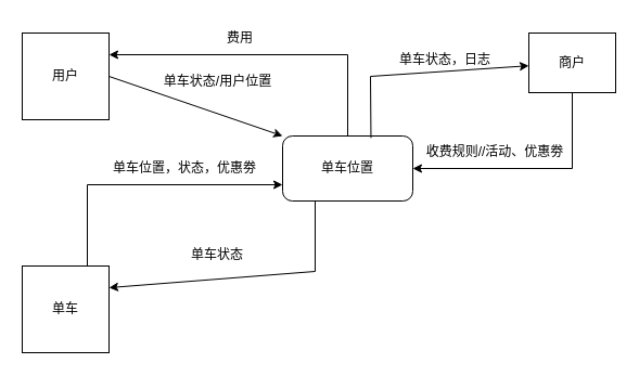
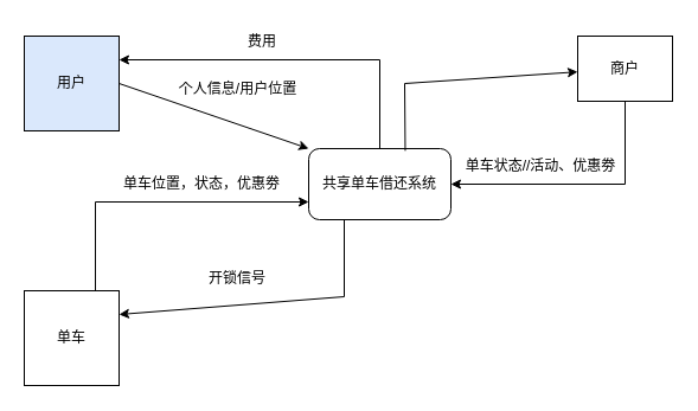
  <mxCell id="0" />
  <mxCell id="1" parent="0" />
- <mxCell id="2" value="单车位置" style="rounded=1;whiteSpace=wrap;html=1;" vertex="1" parent="1"><mxGeometry x="260" y="125" width="120" height="60" as="geometry" /></mxCell>
- <mxCell id="3" value="用户" style="whiteSpace=wrap;html=1;aspect=fixed;" vertex="1" parent="1"><mxGeometry x="20" y="30" width="80" height="80" as="geometry" /></mxCell>
+ <mxCell id="2" value="共享单车借还系统" style="rounded=1;whiteSpace=wrap;html=1;" vertex="1" parent="1"><mxGeometry x="260" y="125" width="120" height="60" as="geometry" /></mxCell>
+ <mxCell id="3" value="用户" style="whiteSpace=wrap;html=1;aspect=fixed;fillColor=#dae8fc;" vertex="1" parent="1"><mxGeometry x="20" y="30" width="80" height="80" as="geometry" /></mxCell>
  <mxCell id="4" value="商户" style="whiteSpace=wrap;html=1;aspect=fixed;" vertex="1" parent="1"><mxGeometry x="487" y="30" width="80" height="55" as="geometry" /></mxCell>
  <mxCell id="5" value="" style="endArrow=classic;html=1;rounded=0;exitX=1;exitY=0.5;exitDx=0;exitDy=0;entryX=0;entryY=0;entryDx=0;entryDy=0;" edge="1" parent="1" source="3" target="2"><mxGeometry width="50" height="50" relative="1" as="geometry"><mxPoint x="120" y="80" as="sourcePoint" /><mxPoint x="170" y="30" as="targetPoint" /></mxGeometry></mxCell>
- <mxCell id="6" value="单车状态/用户位置" style="text;html=1;align=center;verticalAlign=middle;resizable=0;points=[];autosize=1;strokeColor=none;fillColor=none;" vertex="1" parent="1"><mxGeometry x="140" y="60" width="120" height="30" as="geometry" /></mxCell>
+ <mxCell id="6" value="个人信息/用户位置" style="text;html=1;align=center;verticalAlign=middle;resizable=0;points=[];autosize=1;strokeColor=none;fillColor=none;" vertex="1" parent="1"><mxGeometry x="140" y="60" width="120" height="30" as="geometry" /></mxCell>
  <mxCell id="7" value="单车" style="whiteSpace=wrap;html=1;aspect=fixed;" vertex="1" parent="1"><mxGeometry x="20" y="245" width="80" height="80" as="geometry" /></mxCell>
  <mxCell id="8" value="" style="endArrow=classic;html=1;rounded=0;exitX=0.25;exitY=1;exitDx=0;exitDy=0;entryX=1;entryY=0.25;entryDx=0;entryDy=0;" edge="1" parent="1" source="2" target="7"><mxGeometry width="50" height="50" relative="1" as="geometry"><mxPoint x="280" y="270" as="sourcePoint" /><mxPoint x="330" y="220" as="targetPoint" /><Array as="points"><mxPoint x="290" y="250" /></Array></mxGeometry></mxCell>
- <mxCell id="9" value="单车状态" style="text;html=1;strokeColor=none;fillColor=none;align=center;verticalAlign=middle;whiteSpace=wrap;rounded=0;" vertex="1" parent="1"><mxGeometry x="170" y="220" width="60" height="30" as="geometry" /></mxCell>
+ <mxCell id="9" value="开锁信号" style="text;html=1;strokeColor=none;fillColor=none;align=center;verticalAlign=middle;whiteSpace=wrap;rounded=0;" vertex="1" parent="1"><mxGeometry x="170" y="220" width="60" height="30" as="geometry" /></mxCell>
  <mxCell id="10" value="" style="endArrow=classic;html=1;rounded=0;exitX=0.75;exitY=0;exitDx=0;exitDy=0;entryX=0;entryY=0.75;entryDx=0;entryDy=0;" edge="1" parent="1" source="7" target="2"><mxGeometry width="50" height="50" relative="1" as="geometry"><mxPoint x="100" y="200" as="sourcePoint" /><mxPoint x="150" y="150" as="targetPoint" /><Array as="points"><mxPoint x="80" y="170" /></Array></mxGeometry></mxCell>
  <mxCell id="11" value="单车位置，状态，优惠劵" style="text;html=1;strokeColor=none;fillColor=none;align=center;verticalAlign=middle;whiteSpace=wrap;rounded=0;" vertex="1" parent="1"><mxGeometry x="90" y="140" width="160" height="30" as="geometry" /></mxCell>
  <mxCell id="12" value="" style="endArrow=classic;html=1;rounded=0;exitX=0.5;exitY=0;exitDx=0;exitDy=0;entryX=1;entryY=0.25;entryDx=0;entryDy=0;" edge="1" parent="1" source="2" target="3"><mxGeometry width="50" height="50" relative="1" as="geometry"><mxPoint x="300" y="80" as="sourcePoint" /><mxPoint x="350" y="30" as="targetPoint" /><Array as="points"><mxPoint x="320" y="50" /></Array></mxGeometry></mxCell>
  <mxCell id="13" value="费用" style="text;html=1;strokeColor=none;fillColor=none;align=center;verticalAlign=middle;whiteSpace=wrap;rounded=0;" vertex="1" parent="1"><mxGeometry x="191" y="20" width="60" height="30" as="geometry" /></mxCell>
  <mxCell id="14" value="" style="endArrow=classic;html=1;rounded=0;exitX=0.679;exitY=0.03;exitDx=0;exitDy=0;exitPerimeter=0;" edge="1" parent="1" source="2" target="4"><mxGeometry width="50" height="50" relative="1" as="geometry"><mxPoint x="380" y="110" as="sourcePoint" /><mxPoint x="430" y="60" as="targetPoint" /><Array as="points"><mxPoint x="341" y="70" /></Array></mxGeometry></mxCell>
- <mxCell id="15" value="单车状态，日志" style="text;html=1;strokeColor=none;fillColor=none;align=center;verticalAlign=middle;whiteSpace=wrap;rounded=0;" vertex="1" parent="1"><mxGeometry x="360" y="40" width="100" height="30" as="geometry" /></mxCell>
  <mxCell id="16" value="" style="endArrow=classic;html=1;rounded=0;exitX=0.5;exitY=1;exitDx=0;exitDy=0;entryX=1;entryY=0.5;entryDx=0;entryDy=0;" edge="1" parent="1" source="4" target="2"><mxGeometry width="50" height="50" relative="1" as="geometry"><mxPoint x="530" y="180" as="sourcePoint" /><mxPoint x="580" y="130" as="targetPoint" /><Array as="points"><mxPoint x="527" y="155" /></Array></mxGeometry></mxCell>
- <mxCell id="17" value="收费规则//活动、优惠劵" style="text;html=1;strokeColor=none;fillColor=none;align=center;verticalAlign=middle;whiteSpace=wrap;rounded=0;" vertex="1" parent="1"><mxGeometry x="371" y="125" width="170" height="30" as="geometry" /></mxCell>
+ <mxCell id="17" value="单车状态//活动、优惠劵" style="text;html=1;strokeColor=none;fillColor=none;align=center;verticalAlign=middle;whiteSpace=wrap;rounded=0;" vertex="1" parent="1"><mxGeometry x="371" y="125" width="170" height="30" as="geometry" /></mxCell>
